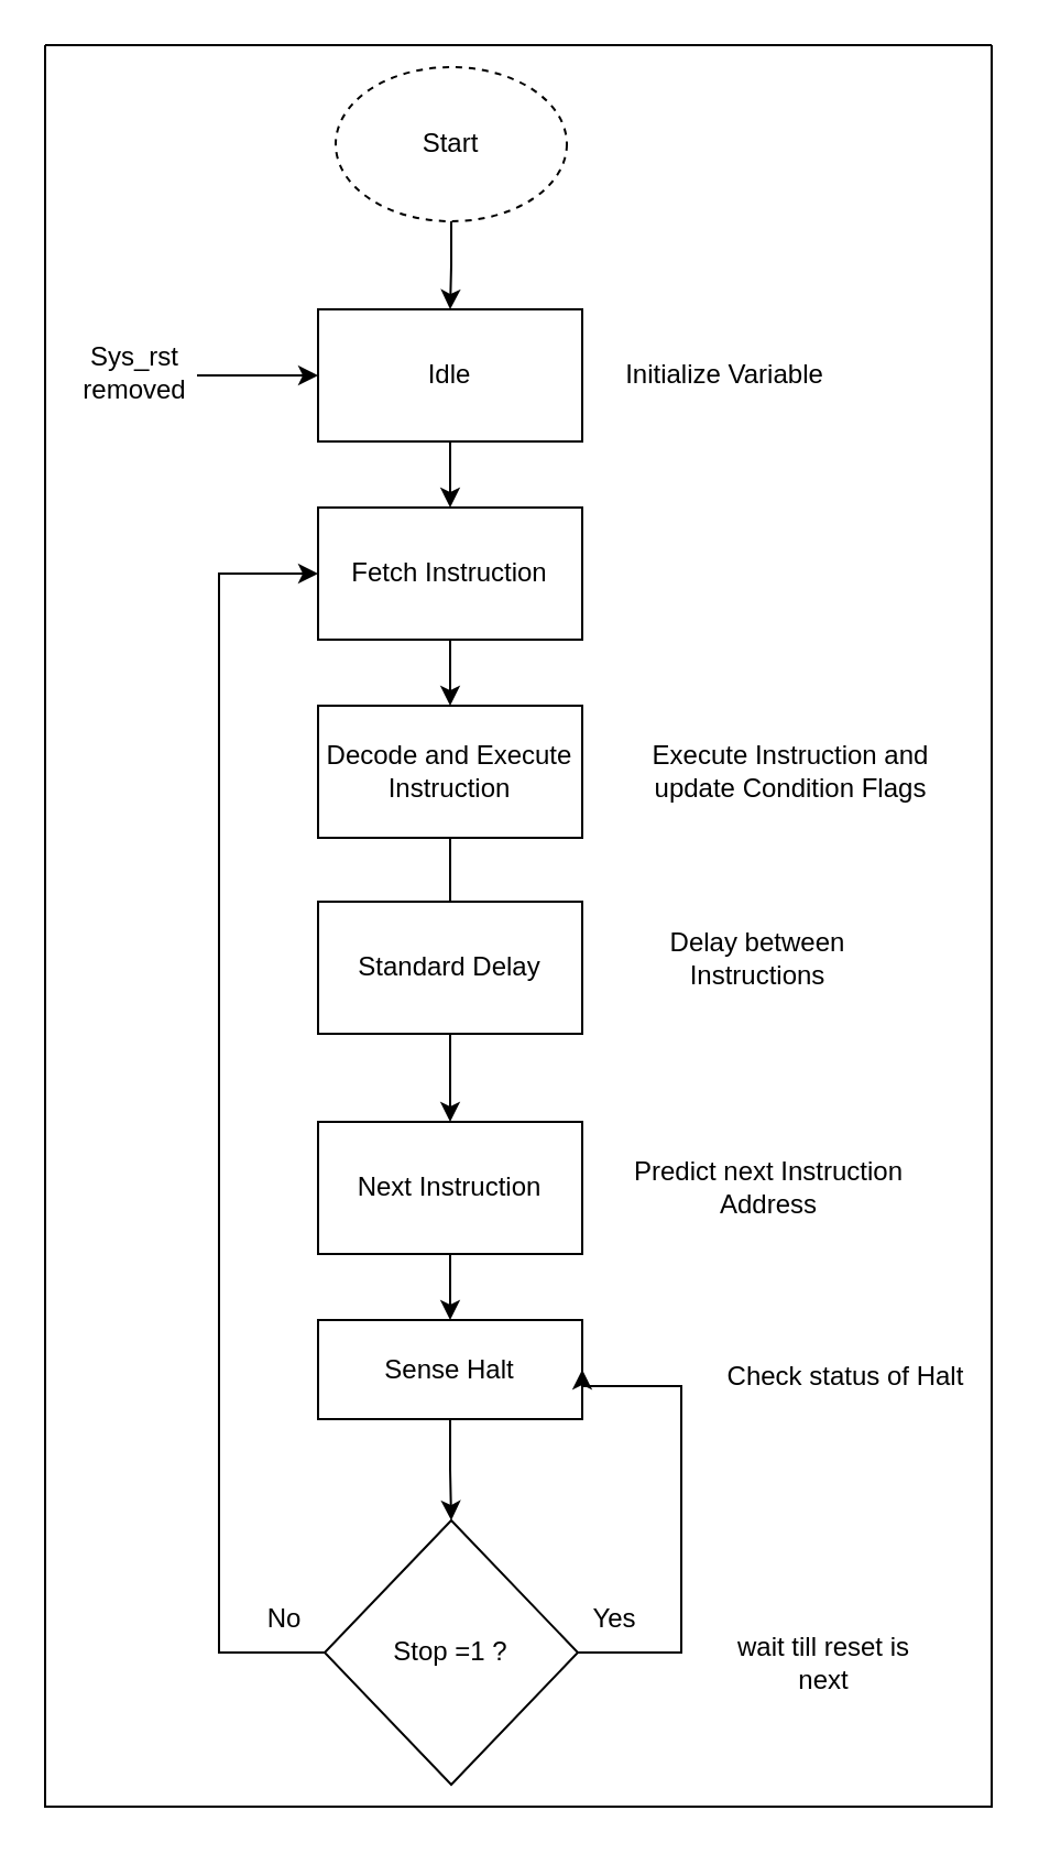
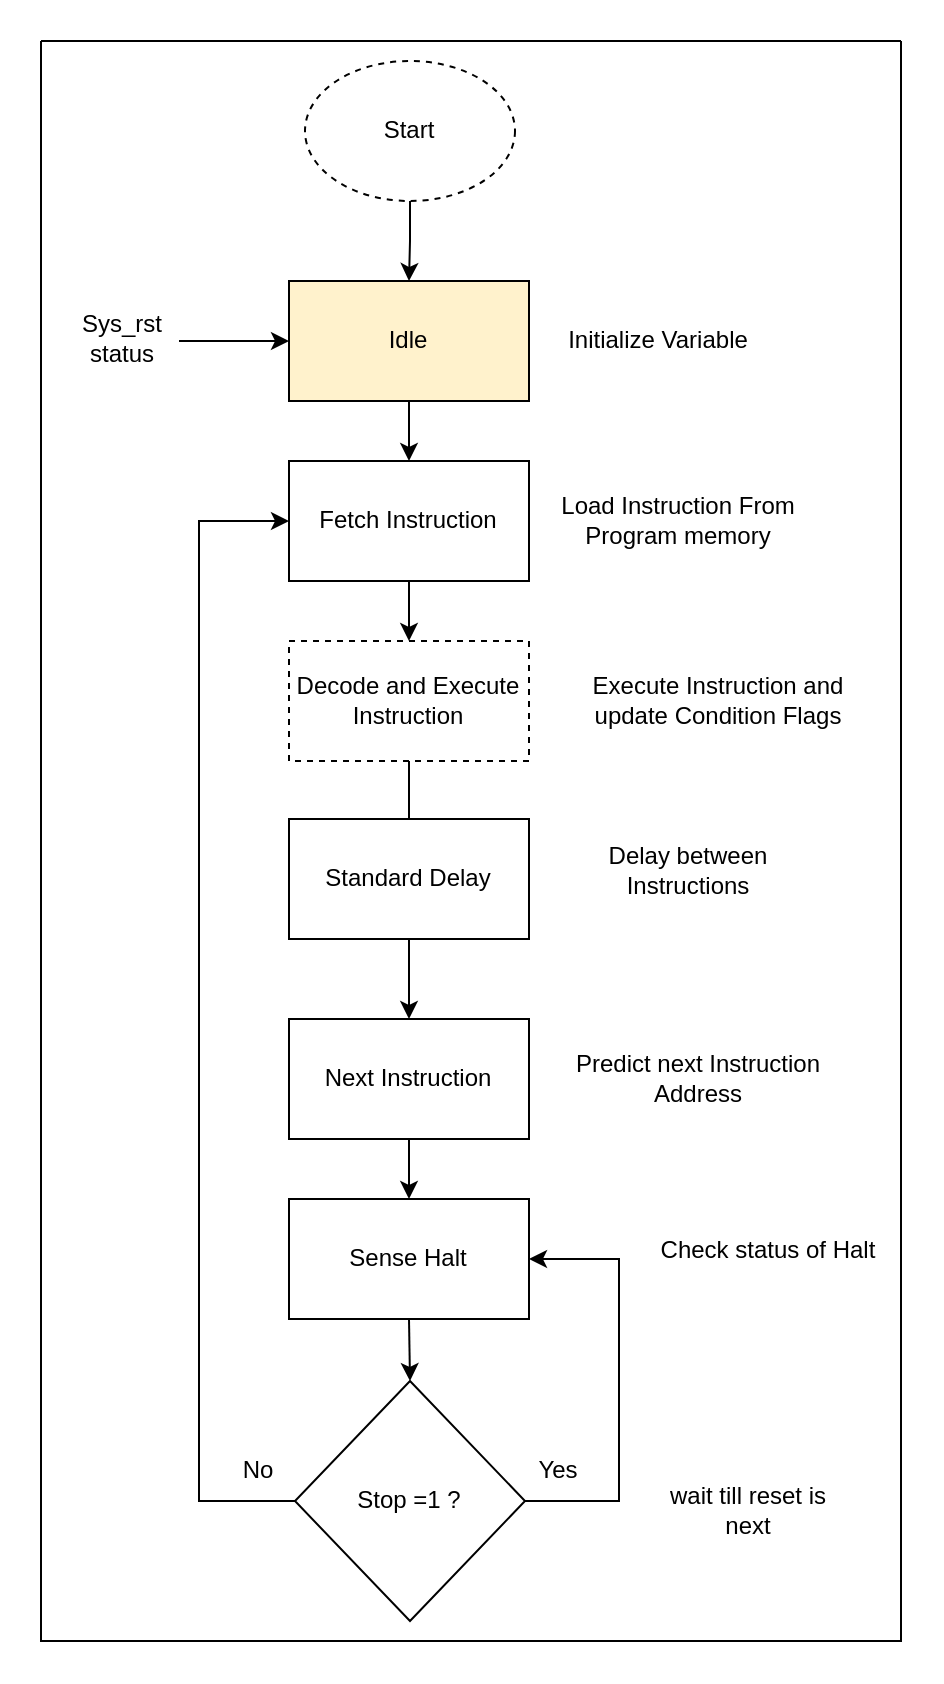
  <mxCell id="0" />
  <mxCell id="1" parent="0" />
  <mxCell id="2" style="edgeStyle=orthogonalEdgeStyle;rounded=0;orthogonalLoop=1;jettySize=auto;html=1;exitX=0.5;exitY=1;exitDx=0;exitDy=0;entryX=0.5;entryY=0;entryDx=0;entryDy=0;" edge="1" parent="1" source="3" target="5"><mxGeometry relative="1" as="geometry" /></mxCell>
  <mxCell id="3" value="Start" style="ellipse;whiteSpace=wrap;html=1;dashed=1;" vertex="1" parent="1"><mxGeometry x="152" y="30" width="105" height="70" as="geometry" /></mxCell>
  <mxCell id="4" style="edgeStyle=orthogonalEdgeStyle;rounded=0;orthogonalLoop=1;jettySize=auto;html=1;exitX=0.5;exitY=1;exitDx=0;exitDy=0;" edge="1" parent="1" source="5" target="7"><mxGeometry relative="1" as="geometry" /></mxCell>
- <mxCell id="5" value="Idle" style="rounded=0;whiteSpace=wrap;html=1;" vertex="1" parent="1"><mxGeometry x="144" y="140" width="120" height="60" as="geometry" /></mxCell>
+ <mxCell id="5" value="Idle" style="rounded=0;whiteSpace=wrap;html=1;fillColor=#fff2cc;" vertex="1" parent="1"><mxGeometry x="144" y="140" width="120" height="60" as="geometry" /></mxCell>
  <mxCell id="6" style="edgeStyle=orthogonalEdgeStyle;rounded=0;orthogonalLoop=1;jettySize=auto;html=1;exitX=0.5;exitY=1;exitDx=0;exitDy=0;entryX=0.5;entryY=0;entryDx=0;entryDy=0;" edge="1" parent="1" source="7" target="9"><mxGeometry relative="1" as="geometry" /></mxCell>
  <mxCell id="7" value="Fetch Instruction" style="rounded=0;whiteSpace=wrap;html=1;" vertex="1" parent="1"><mxGeometry x="144" y="230" width="120" height="60" as="geometry" /></mxCell>
  <mxCell id="8" style="edgeStyle=orthogonalEdgeStyle;rounded=0;orthogonalLoop=1;jettySize=auto;html=1;exitX=0.5;exitY=1;exitDx=0;exitDy=0;entryX=0.5;entryY=0;entryDx=0;entryDy=0;endArrow=none;" edge="1" parent="1" source="9" target="11"><mxGeometry relative="1" as="geometry" /></mxCell>
- <mxCell id="9" value="Decode and Execute Instruction" style="rounded=0;whiteSpace=wrap;html=1;" vertex="1" parent="1"><mxGeometry x="144" y="320" width="120" height="60" as="geometry" /></mxCell>
+ <mxCell id="9" value="Decode and Execute Instruction" style="rounded=0;whiteSpace=wrap;html=1;dashed=1;" vertex="1" parent="1"><mxGeometry x="144" y="320" width="120" height="60" as="geometry" /></mxCell>
  <mxCell id="10" style="edgeStyle=orthogonalEdgeStyle;rounded=0;orthogonalLoop=1;jettySize=auto;html=1;exitX=0.5;exitY=1;exitDx=0;exitDy=0;entryX=0.5;entryY=0;entryDx=0;entryDy=0;" edge="1" parent="1" source="11" target="13"><mxGeometry relative="1" as="geometry" /></mxCell>
  <mxCell id="11" value="Standard Delay" style="rounded=0;whiteSpace=wrap;html=1;" vertex="1" parent="1"><mxGeometry x="144" y="409" width="120" height="60" as="geometry" /></mxCell>
  <mxCell id="12" style="edgeStyle=orthogonalEdgeStyle;rounded=0;orthogonalLoop=1;jettySize=auto;html=1;exitX=0.5;exitY=1;exitDx=0;exitDy=0;entryX=0.5;entryY=0;entryDx=0;entryDy=0;" edge="1" parent="1" source="13" target="15"><mxGeometry relative="1" as="geometry" /></mxCell>
  <mxCell id="13" value="Next Instruction" style="rounded=0;whiteSpace=wrap;html=1;" vertex="1" parent="1"><mxGeometry x="144" y="509" width="120" height="60" as="geometry" /></mxCell>
  <mxCell id="14" style="edgeStyle=orthogonalEdgeStyle;rounded=0;orthogonalLoop=1;jettySize=auto;html=1;exitX=0.5;exitY=1;exitDx=0;exitDy=0;entryX=0.5;entryY=0;entryDx=0;entryDy=0;" edge="1" parent="1" source="15" target="18"><mxGeometry relative="1" as="geometry" /></mxCell>
- <mxCell id="15" value="Sense Halt" style="rounded=0;whiteSpace=wrap;html=1;" vertex="1" parent="1"><mxGeometry x="144" y="599" width="120" height="45" as="geometry" /></mxCell>
+ <mxCell id="15" value="Sense Halt" style="rounded=0;whiteSpace=wrap;html=1;" vertex="1" parent="1"><mxGeometry x="144" y="599" width="120" height="60" as="geometry" /></mxCell>
  <mxCell id="16" style="edgeStyle=orthogonalEdgeStyle;rounded=0;orthogonalLoop=1;jettySize=auto;html=1;exitX=1;exitY=0.5;exitDx=0;exitDy=0;entryX=1;entryY=0.5;entryDx=0;entryDy=0;" edge="1" parent="1" source="18" target="15"><mxGeometry relative="1" as="geometry"><Array as="points"><mxPoint x="309" y="750" /><mxPoint x="309" y="629" /></Array></mxGeometry></mxCell>
  <mxCell id="17" style="edgeStyle=orthogonalEdgeStyle;rounded=0;orthogonalLoop=1;jettySize=auto;html=1;exitX=0;exitY=0.5;exitDx=0;exitDy=0;entryX=0;entryY=0.5;entryDx=0;entryDy=0;" edge="1" parent="1" source="18" target="7"><mxGeometry relative="1" as="geometry"><Array as="points"><mxPoint x="99" y="750" /><mxPoint x="99" y="260" /></Array></mxGeometry></mxCell>
  <mxCell id="18" value="Stop =1 ?" style="rhombus;whiteSpace=wrap;html=1;" vertex="1" parent="1"><mxGeometry x="147" y="690" width="115" height="120" as="geometry" /></mxCell>
  <mxCell id="19" value="Yes" style="text;html=1;strokeColor=none;fillColor=none;align=center;verticalAlign=middle;whiteSpace=wrap;rounded=0;" vertex="1" parent="1"><mxGeometry x="249" y="720" width="60" height="30" as="geometry" /></mxCell>
  <mxCell id="20" value="No" style="text;html=1;strokeColor=none;fillColor=none;align=center;verticalAlign=middle;whiteSpace=wrap;rounded=0;" vertex="1" parent="1"><mxGeometry x="99" y="720" width="60" height="30" as="geometry" /></mxCell>
  <mxCell id="21" value="" style="endArrow=classic;html=1;rounded=0;" edge="1" parent="1"><mxGeometry width="50" height="50" relative="1" as="geometry"><mxPoint x="89" y="170" as="sourcePoint" /><mxPoint x="144" y="170" as="targetPoint" /></mxGeometry></mxCell>
- <mxCell id="22" value="Sys_rst removed" style="text;html=1;strokeColor=none;fillColor=none;align=center;verticalAlign=middle;whiteSpace=wrap;rounded=0;" vertex="1" parent="1"><mxGeometry x="31" y="154" width="60" height="30" as="geometry" /></mxCell>
+ <mxCell id="22" value="Sys_rst status" style="text;html=1;strokeColor=none;fillColor=none;align=center;verticalAlign=middle;whiteSpace=wrap;rounded=0;" vertex="1" parent="1"><mxGeometry x="31" y="154" width="60" height="30" as="geometry" /></mxCell>
  <mxCell id="23" value="Initialize Variable" style="text;html=1;strokeColor=none;fillColor=none;align=center;verticalAlign=middle;whiteSpace=wrap;rounded=0;" vertex="1" parent="1"><mxGeometry x="279" y="155" width="100" height="30" as="geometry" /></mxCell>
+ <mxCell id="24" value="Load Instruction From Program memory" style="text;html=1;strokeColor=none;fillColor=none;align=center;verticalAlign=middle;whiteSpace=wrap;rounded=0;" vertex="1" parent="1"><mxGeometry x="279" y="245" width="120" height="30" as="geometry" /></mxCell>
  <mxCell id="25" value="Execute Instruction and update Condition Flags" style="text;html=1;strokeColor=none;fillColor=none;align=center;verticalAlign=middle;whiteSpace=wrap;rounded=0;" vertex="1" parent="1"><mxGeometry x="279" y="335" width="160" height="30" as="geometry" /></mxCell>
  <mxCell id="26" value="Delay between Instructions" style="text;html=1;strokeColor=none;fillColor=none;align=center;verticalAlign=middle;whiteSpace=wrap;rounded=0;" vertex="1" parent="1"><mxGeometry x="279" y="420" width="130" height="30" as="geometry" /></mxCell>
  <mxCell id="27" value="Predict next Instruction Address" style="text;html=1;strokeColor=none;fillColor=none;align=center;verticalAlign=middle;whiteSpace=wrap;rounded=0;" vertex="1" parent="1"><mxGeometry x="279" y="524" width="140" height="30" as="geometry" /></mxCell>
  <mxCell id="28" value="Check status of Halt" style="text;html=1;strokeColor=none;fillColor=none;align=center;verticalAlign=middle;whiteSpace=wrap;rounded=0;" vertex="1" parent="1"><mxGeometry x="329" y="610" width="110" height="30" as="geometry" /></mxCell>
  <mxCell id="29" value="wait till reset is next" style="text;html=1;strokeColor=none;fillColor=none;align=center;verticalAlign=middle;whiteSpace=wrap;rounded=0;" vertex="1" parent="1"><mxGeometry x="329" y="740" width="90" height="30" as="geometry" /></mxCell>
  <mxCell id="30" value="" style="swimlane;startSize=0;" vertex="1" parent="1"><mxGeometry x="20" y="20" width="430" height="800" as="geometry" /></mxCell>
